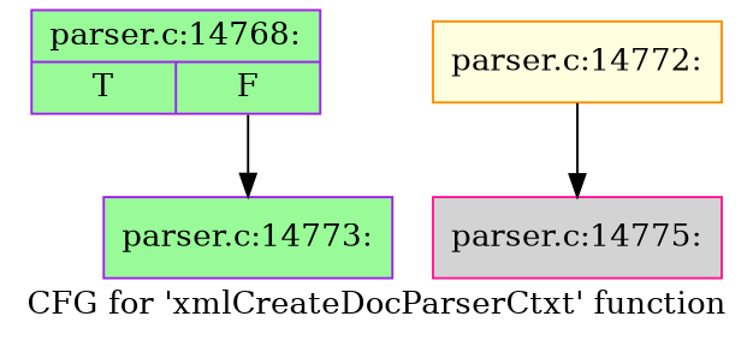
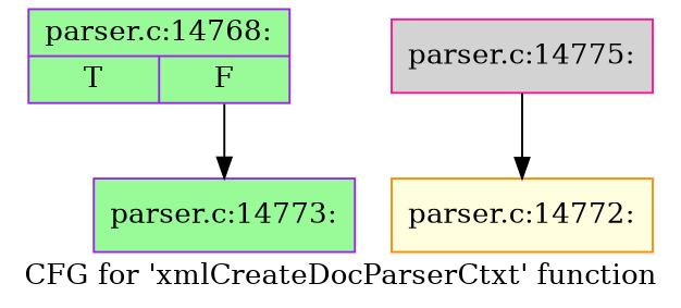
  digraph {
    label="CFG for 'xmlCreateDocParserCtxt' function"
    node [color=purple fillcolor=palegreen shape=record style=filled]
    n1 [label="{parser.c:14768:|{<s0>T|<s1>F}}"]
    n2 [label="{parser.c:14773:}"]
    n3 [color=darkorange fillcolor=lightyellow label="{parser.c:14772:}"]
    n4 [color=deeppink fillcolor=lightgrey label="{parser.c:14775:}"]
    n1 -> n2 [tailport=s1]
-   n3 -> n4
+   n4 -> n3
  }
